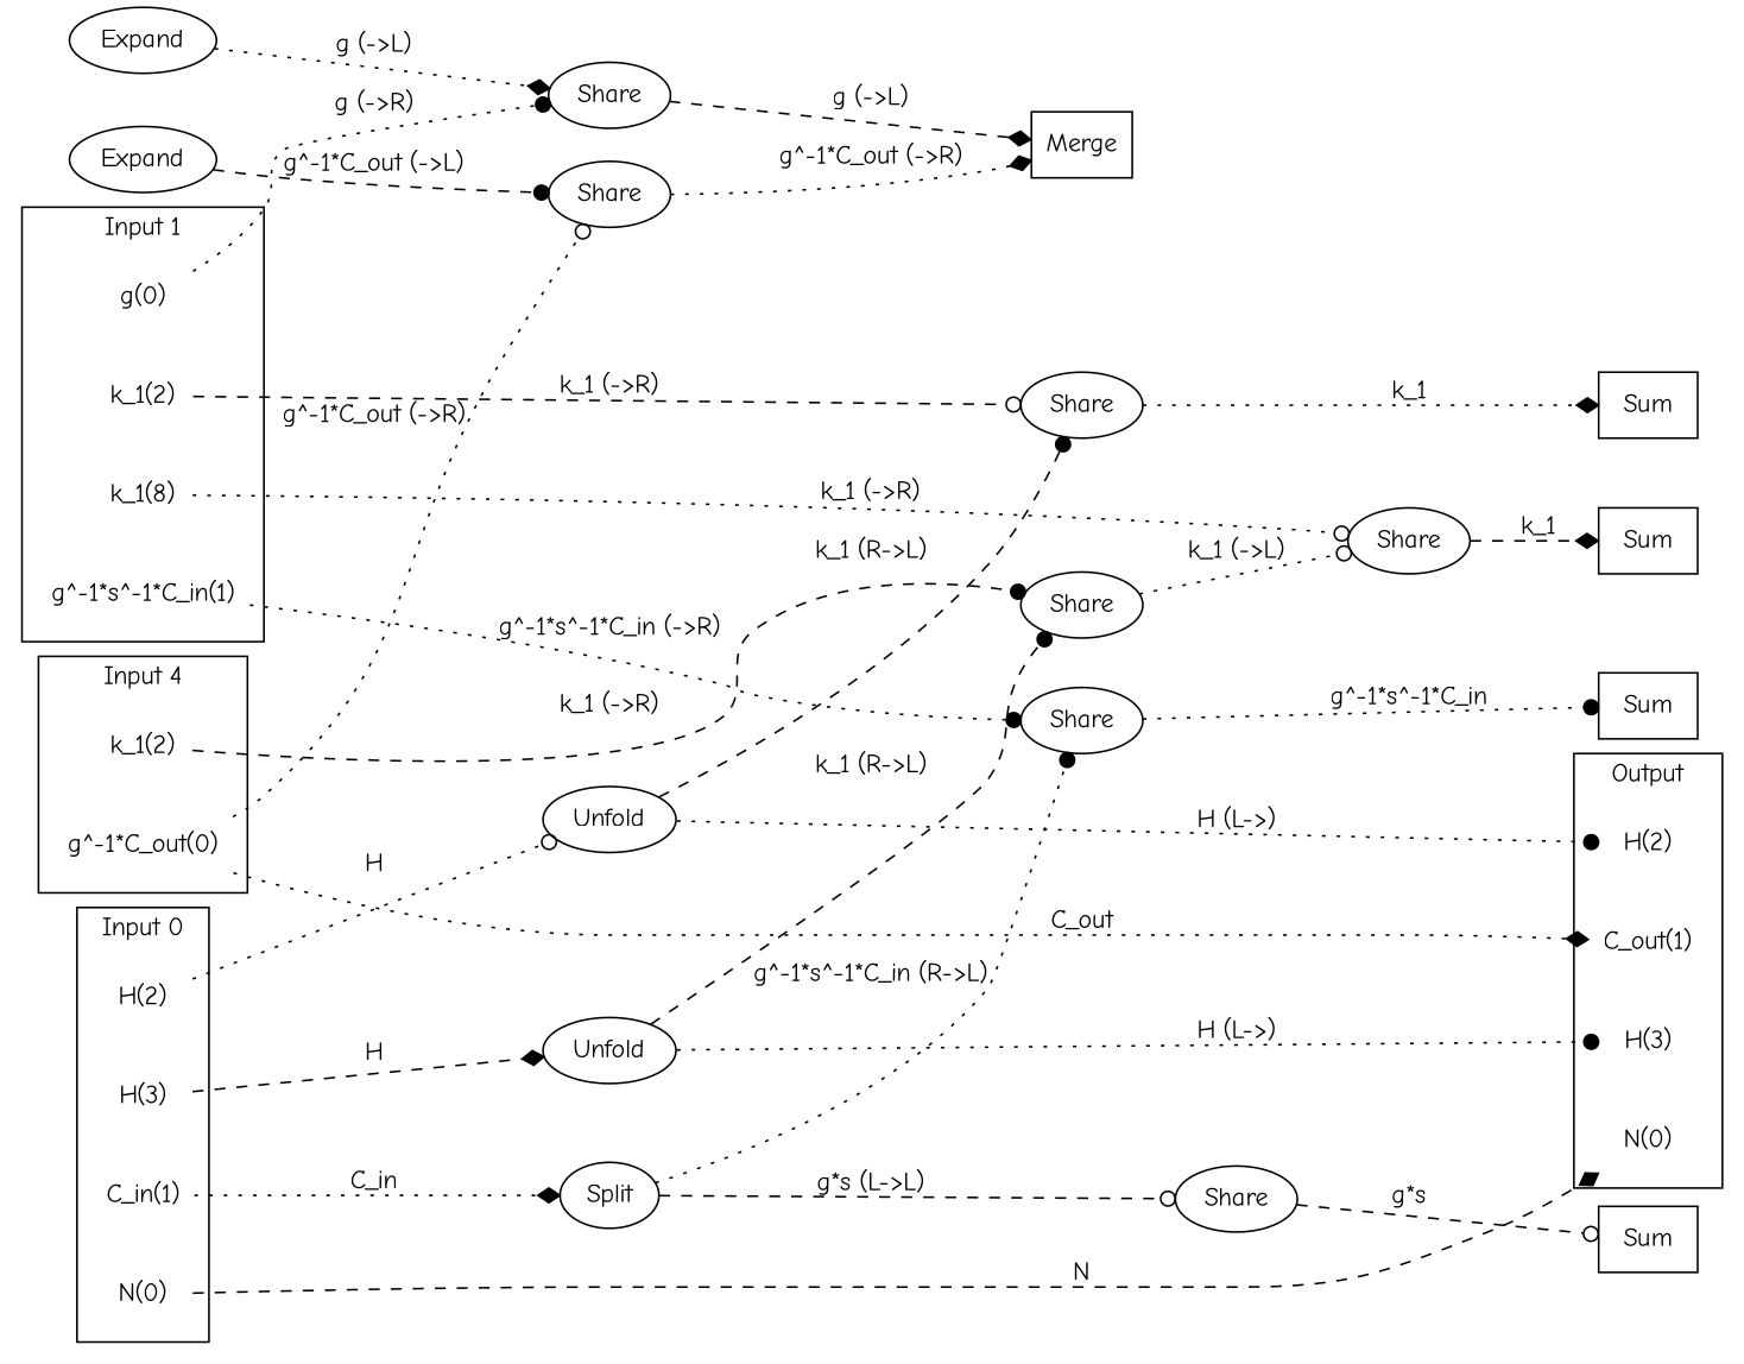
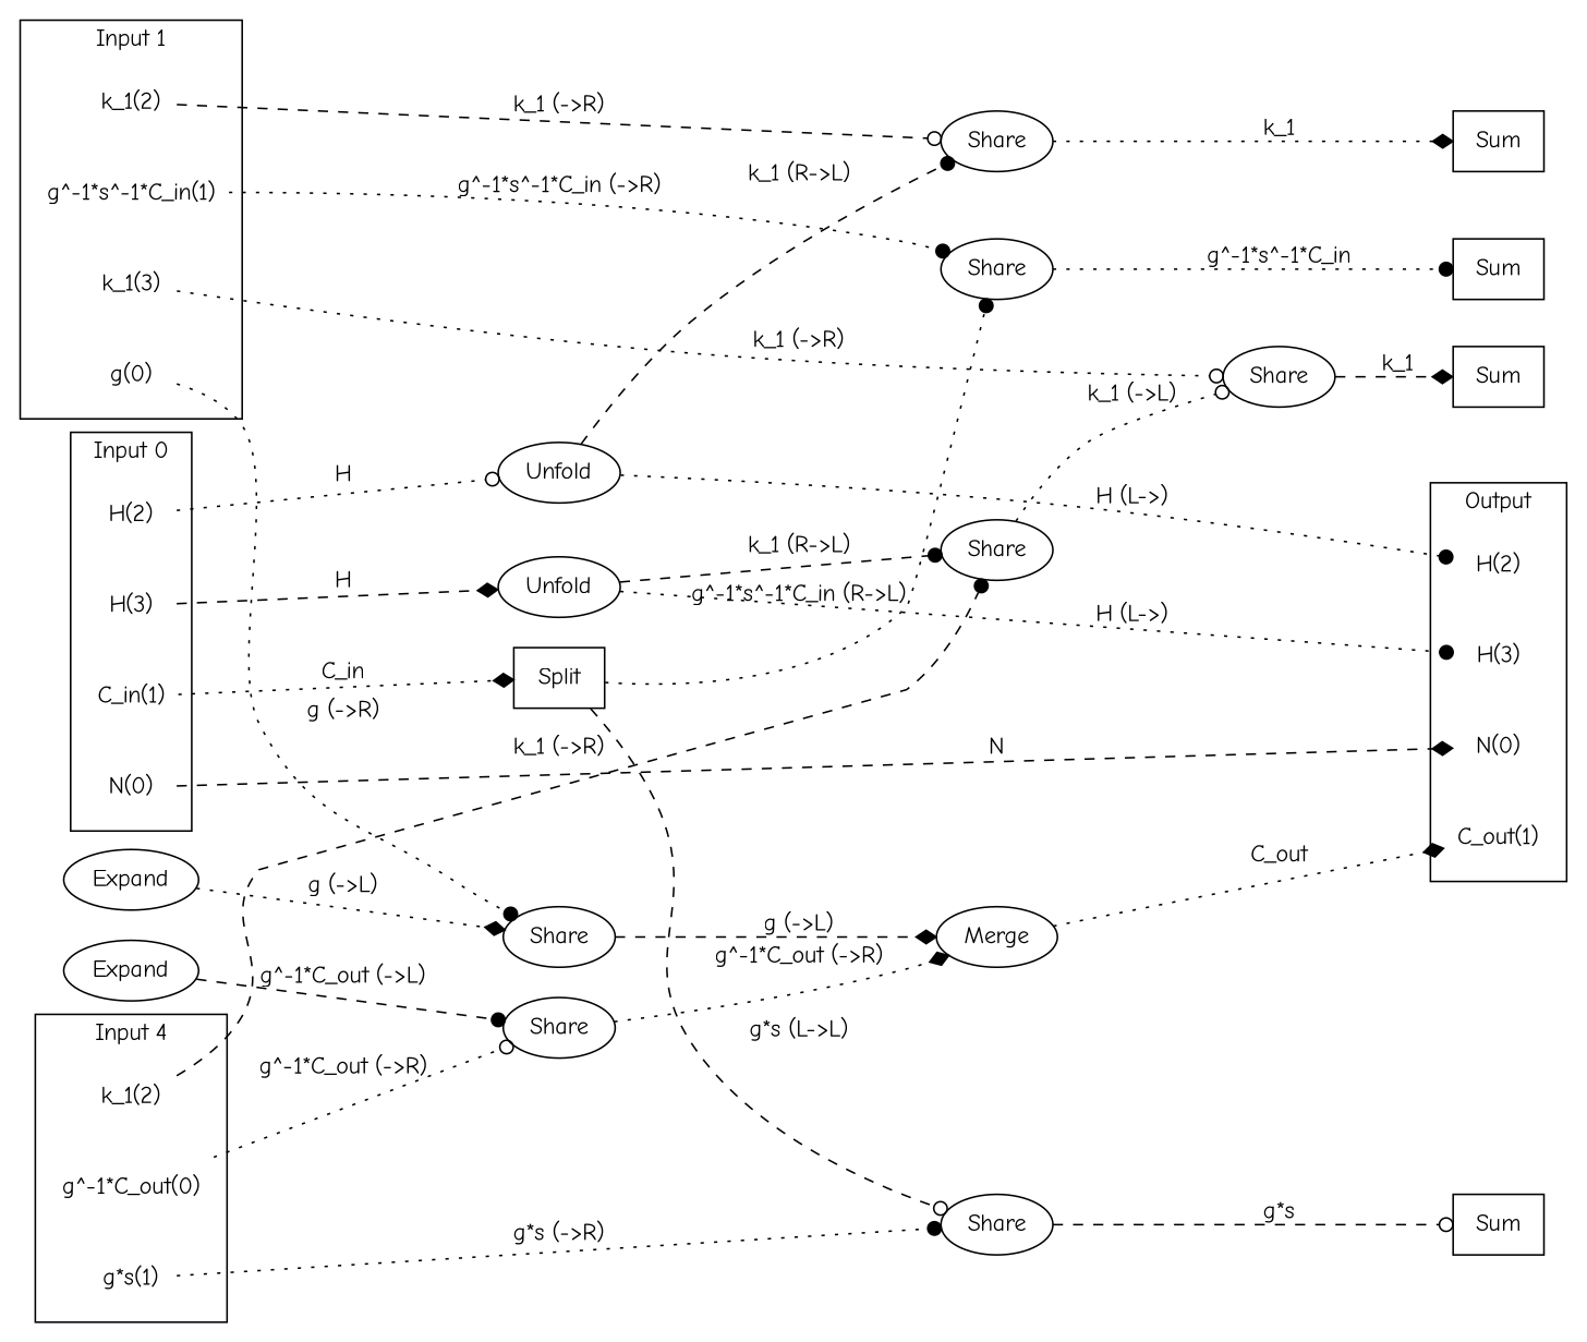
  digraph {
    fontname="Comic Neue"
    newrank=true
    rankdir=LR
    node [fontname="Comic Neue" shape=none]
    edge [arrowhead=dot fontname="Comic Neue" style=dotted]
    n1 [label=Sum shape=box]
    n2 [label=Sum shape=box]
    n3 [label=Sum shape=box]
    n4 [label=Sum shape=box]
    n5 [label="N(0)"]
    n6 [label="C_out(1)"]
    n7 [label="H(2)"]
    n8 [label="H(3)"]
    n9 [label="N(0)"]
    n10 [label="C_in(1)"]
    n11 [label="H(2)"]
    n12 [label="H(3)"]
    n13 [label="g(0)"]
    n14 [label="g^-1*s^-1*C_in(1)"]
    n15 [label="k_1(2)"]
-   n16 [label="k_1(8)"]
+   n16 [label="k_1(3)"]
    n17 [label="g^-1*C_out(0)"]
+   n18 [label="g*s(1)"]
    n19 [label="k_1(2)"]
-   n20 [label=Split shape=""]
+   n20 [label=Split shape=box]
    n21 [label=Unfold shape=""]
    n22 [label=Unfold shape=""]
    n23 [label=Share shape=""]
    n24 [label=Share shape=""]
    n25 [label=Share shape=""]
    n26 [label=Share shape=""]
    n27 [label=Share shape=""]
    n28 [label=Share shape=""]
    n29 [label=Share shape=""]
-   n30 [label=Merge shape=box]
+   n30 [label=Merge shape=""]
    n31 [label=Expand shape=""]
    n32 [label=Expand shape=""]
    subgraph sub_1 {
      rank=same
      n1
      n2
      n3
      n4
      n5
      n6
      n7
      n8
    }
    subgraph sub_2 {
      rank=same
      n9
      n10
      n11
      n12
      n13
      n14
      n15
      n16
      n17
+     n18
      n19
    }
    subgraph cluster_3 {
      label=Output
      n5
      n6
      n7
      n8
    }
    subgraph cluster_4 {
      label="Input 0"
      n9
      n10
      n11
      n12
    }
    subgraph cluster_5 {
      label="Input 1"
      n13
      n14
      n15
      n16
    }
    subgraph cluster_6 {
      label="Input 4"
      n17
+     n18
      n19
    }
    n9 -> n5 [arrowhead=diamond label=N style=dashed]
    n10 -> n20 [arrowhead=diamond label=C_in]
    n11 -> n21 [arrowhead=odot label=H]
    n12 -> n22 [arrowhead=diamond label=H style=dashed]
    n13 -> n23 [label="g (->R)"]
    n14 -> n24 [label="g^-1*s^-1*C_in (->R)"]
    n15 -> n25 [arrowhead=odot label="k_1 (->R)" style=dashed]
    n16 -> n26 [arrowhead=odot label="k_1 (->R)"]
    n17 -> n27 [arrowhead=odot label="g^-1*C_out (->R)"]
+   n18 -> n28 [label="g*s (->R)"]
    n19 -> n29 [label="k_1 (->R)" style=dashed]
    n20 -> n24 [label="g^-1*s^-1*C_in (R->L)"]
    n20 -> n28 [arrowhead=odot label="g*s (L->L)" style=dashed]
    n21 -> n7 [label="H (L->)"]
    n21 -> n25 [label="k_1 (R->L)" style=dashed]
    n22 -> n8 [label="H (L->)"]
    n22 -> n29 [label="k_1 (R->L)" style=dashed]
    n23 -> n30 [arrowhead=diamond label="g (->L)" style=dashed]
    n24 -> n4 [label="g^-1*s^-1*C_in"]
    n25 -> n1 [arrowhead=diamond label=k_1]
    n26 -> n2 [arrowhead=diamond label=k_1 style=dashed]
    n27 -> n30 [arrowhead=diamond label="g^-1*C_out (->R)"]
    n28 -> n3 [arrowhead=odot label="g*s" style=dashed]
    n29 -> n26 [arrowhead=odot label="k_1 (->L)"]
-   n17 -> n6 [arrowhead=diamond label=C_out]
+   n30 -> n6 [arrowhead=diamond label=C_out]
    n31 -> n23 [arrowhead=diamond label="g (->L)"]
    n32 -> n27 [label="g^-1*C_out (->L)" style=dashed]
  }
